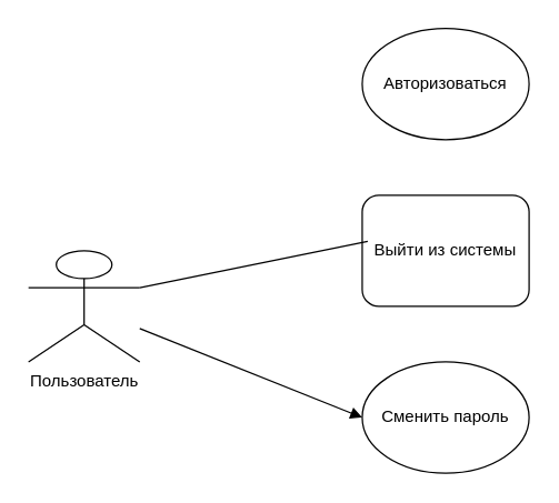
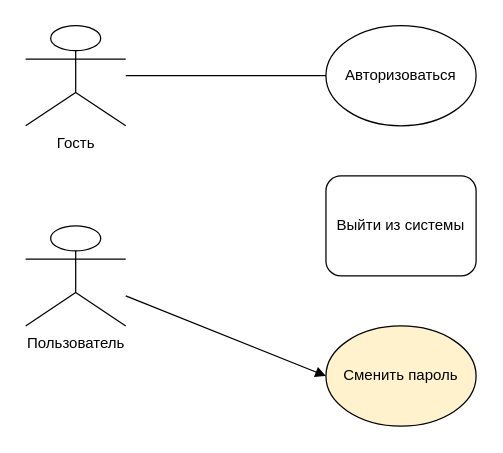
  <mxCell id="0" />
  <mxCell id="1" parent="0" />
+ <mxCell id="2" value="Гость" style="shape=umlActor;verticalLabelPosition=bottom;verticalAlign=top;html=1;outlineConnect=0;" parent="1" vertex="1"><mxGeometry x="20" y="20" width="80" height="80" as="geometry" /></mxCell>
  <mxCell id="3" value="Пользователь" style="shape=umlActor;verticalLabelPosition=bottom;verticalAlign=top;html=1;outlineConnect=0;" parent="1" vertex="1"><mxGeometry x="20" y="180" width="80" height="80" as="geometry" /></mxCell>
  <mxCell id="4" value="Авторизоваться" style="ellipse;whiteSpace=wrap;html=1;" parent="1" vertex="1"><mxGeometry x="260" y="20" width="120" height="80" as="geometry" /></mxCell>
+ <mxCell id="5" value="" style="endArrow=none;html=1;rounded=0;entryX=0;entryY=0.5;entryDx=0;entryDy=0;" parent="1" source="2" target="4" edge="1"><mxGeometry width="50" height="50" relative="1" as="geometry"><mxPoint x="140" y="70" as="sourcePoint" /><mxPoint x="190" y="20" as="targetPoint" /></mxGeometry></mxCell>
  <mxCell id="6" value="Выйти из системы" style="whiteSpace=wrap;html=1;rounded=1;" parent="1" vertex="1"><mxGeometry x="260" y="140" width="120" height="80" as="geometry" /></mxCell>
- <mxCell id="7" value="Сменить пароль" style="ellipse;whiteSpace=wrap;html=1;" parent="1" vertex="1"><mxGeometry x="260" y="260" width="120" height="80" as="geometry" /></mxCell>
- <mxCell id="8" value="" style="endArrow=none;html=1;rounded=0;exitX=1;exitY=0.333;exitDx=0;exitDy=0;exitPerimeter=0;entryX=0.033;entryY=0.415;entryDx=0;entryDy=0;entryPerimeter=0;" parent="1" source="3" target="6" edge="1"><mxGeometry width="50" height="50" relative="1" as="geometry"><mxPoint x="170" y="260" as="sourcePoint" /><mxPoint x="220" y="210" as="targetPoint" /></mxGeometry></mxCell>
+ <mxCell id="7" value="Сменить пароль" style="ellipse;whiteSpace=wrap;html=1;fillColor=#fff2cc;" parent="1" vertex="1"><mxGeometry x="260" y="260" width="120" height="80" as="geometry" /></mxCell>
  <mxCell id="9" value="" style="endArrow=block;html=1;rounded=0;entryX=0;entryY=0.5;entryDx=0;entryDy=0;" parent="1" source="3" target="7" edge="1"><mxGeometry width="50" height="50" relative="1" as="geometry"><mxPoint x="170" y="300" as="sourcePoint" /><mxPoint x="220" y="250" as="targetPoint" /></mxGeometry></mxCell>
